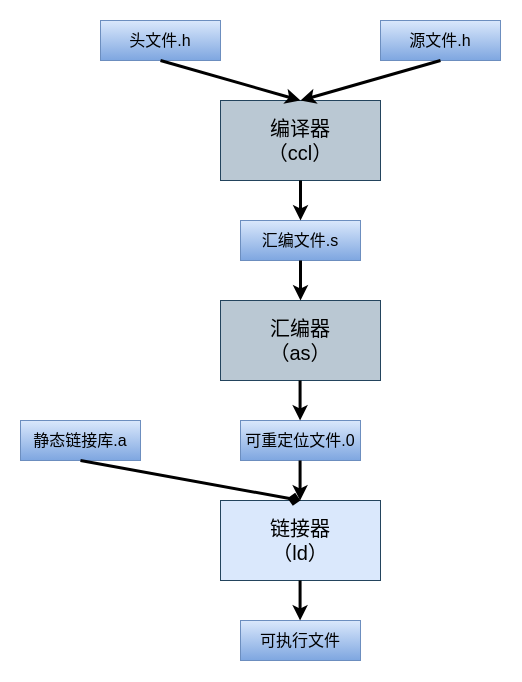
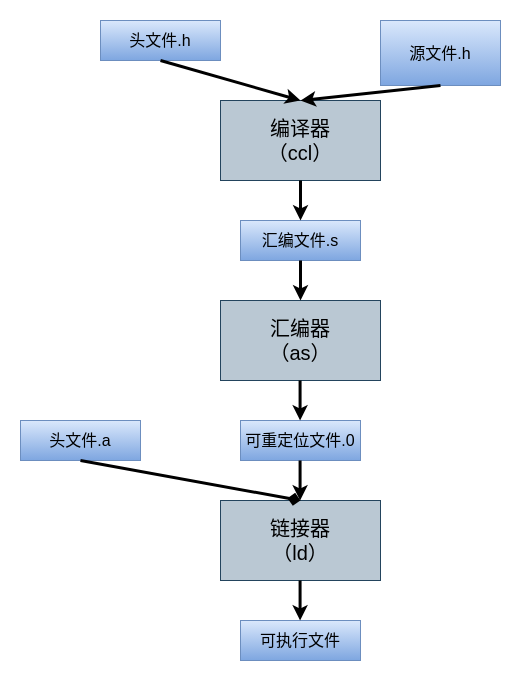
  <mxCell id="0" />
  <mxCell id="1" parent="0" />
  <mxCell id="2" value="&lt;font style=&quot;font-size: 20px&quot;&gt;编译器&lt;br&gt;（ccl）&lt;/font&gt;" style="rounded=0;whiteSpace=wrap;html=1;fontSize=16;fillColor=#bac8d3;strokeColor=#23445d;" vertex="1" parent="1"><mxGeometry x="220" y="100" width="160" height="80" as="geometry" /></mxCell>
- <mxCell id="3" value="&lt;font style=&quot;font-size: 16px&quot;&gt;源文件.h&lt;/font&gt;" style="rounded=0;whiteSpace=wrap;html=1;fontSize=16;fillColor=#dae8fc;strokeColor=#6c8ebf;gradientColor=#7ea6e0;" vertex="1" parent="1"><mxGeometry x="380" y="20" width="120" height="40" as="geometry" /></mxCell>
+ <mxCell id="3" value="&lt;font style=&quot;font-size: 16px&quot;&gt;源文件.h&lt;/font&gt;" style="rounded=0;whiteSpace=wrap;html=1;fontSize=16;fillColor=#dae8fc;strokeColor=#6c8ebf;gradientColor=#7ea6e0;" vertex="1" parent="1"><mxGeometry x="380" y="20" width="120" height="65" as="geometry" /></mxCell>
  <mxCell id="4" value="&lt;font style=&quot;font-size: 20px&quot;&gt;汇编器&lt;br&gt;（as）&lt;/font&gt;" style="rounded=0;whiteSpace=wrap;html=1;fontSize=16;fillColor=#bac8d3;strokeColor=#23445d;" vertex="1" parent="1"><mxGeometry x="220" y="300" width="160" height="80" as="geometry" /></mxCell>
- <mxCell id="5" value="&lt;font style=&quot;font-size: 20px&quot;&gt;链接器&lt;br&gt;（ld）&lt;/font&gt;" style="rounded=0;whiteSpace=wrap;html=1;fontSize=16;fillColor=#dae8fc;strokeColor=#23445d;" vertex="1" parent="1"><mxGeometry x="220" y="500" width="160" height="80" as="geometry" /></mxCell>
+ <mxCell id="5" value="&lt;font style=&quot;font-size: 20px&quot;&gt;链接器&lt;br&gt;（ld）&lt;/font&gt;" style="rounded=0;whiteSpace=wrap;html=1;fontSize=16;fillColor=#bac8d3;strokeColor=#23445d;" vertex="1" parent="1"><mxGeometry x="220" y="500" width="160" height="80" as="geometry" /></mxCell>
  <mxCell id="6" value="&lt;font style=&quot;font-size: 16px&quot;&gt;头文件.h&lt;/font&gt;" style="rounded=0;whiteSpace=wrap;html=1;fontSize=16;fillColor=#dae8fc;strokeColor=#6c8ebf;gradientColor=#7ea6e0;" vertex="1" parent="1"><mxGeometry x="100" y="20" width="120" height="40" as="geometry" /></mxCell>
  <mxCell id="7" value="" style="endArrow=classic;html=1;exitX=0.5;exitY=1;exitDx=0;exitDy=0;entryX=0.5;entryY=0;entryDx=0;entryDy=0;strokeWidth=3;" edge="1" parent="1" source="6" target="2"><mxGeometry width="50" height="50" relative="1" as="geometry"><mxPoint x="470" y="250" as="sourcePoint" /><mxPoint x="520" y="200" as="targetPoint" /></mxGeometry></mxCell>
  <mxCell id="8" value="" style="endArrow=classic;html=1;exitX=0.5;exitY=1;exitDx=0;exitDy=0;strokeWidth=3;" edge="1" parent="1" source="3"><mxGeometry width="50" height="50" relative="1" as="geometry"><mxPoint x="170" y="30" as="sourcePoint" /><mxPoint x="300" y="100" as="targetPoint" /></mxGeometry></mxCell>
  <mxCell id="9" value="&lt;font style=&quot;font-size: 16px&quot;&gt;汇编文件.s&lt;/font&gt;" style="rounded=0;whiteSpace=wrap;html=1;fontSize=16;fillColor=#dae8fc;strokeColor=#6c8ebf;gradientColor=#7ea6e0;" vertex="1" parent="1"><mxGeometry x="240" y="220" width="120" height="40" as="geometry" /></mxCell>
  <mxCell id="10" value="&lt;font style=&quot;font-size: 16px&quot;&gt;可重定位文件.0&lt;/font&gt;" style="rounded=0;whiteSpace=wrap;html=1;fontSize=16;fillColor=#dae8fc;strokeColor=#6c8ebf;gradientColor=#7ea6e0;" vertex="1" parent="1"><mxGeometry x="240" y="420" width="120" height="40" as="geometry" /></mxCell>
- <mxCell id="11" value="&lt;font style=&quot;font-size: 16px&quot;&gt;静态链接库.a&lt;/font&gt;" style="rounded=0;whiteSpace=wrap;html=1;fontSize=16;fillColor=#dae8fc;strokeColor=#6c8ebf;gradientColor=#7ea6e0;" vertex="1" parent="1"><mxGeometry x="20" y="420" width="120" height="40" as="geometry" /></mxCell>
+ <mxCell id="11" value="&lt;font style=&quot;font-size: 16px&quot;&gt;头文件.a&lt;/font&gt;" style="rounded=0;whiteSpace=wrap;html=1;fontSize=16;fillColor=#dae8fc;strokeColor=#6c8ebf;gradientColor=#7ea6e0;" vertex="1" parent="1"><mxGeometry x="20" y="420" width="120" height="40" as="geometry" /></mxCell>
  <mxCell id="12" value="&lt;font style=&quot;font-size: 16px&quot;&gt;可执行文件&lt;/font&gt;" style="rounded=0;whiteSpace=wrap;html=1;fontSize=16;fillColor=#dae8fc;strokeColor=#6c8ebf;gradientColor=#7ea6e0;" vertex="1" parent="1"><mxGeometry x="240" y="620" width="120" height="40" as="geometry" /></mxCell>
  <mxCell id="13" value="" style="endArrow=classic;html=1;exitX=0.5;exitY=1;exitDx=0;exitDy=0;entryX=0.5;entryY=0;entryDx=0;entryDy=0;strokeWidth=3;" edge="1" parent="1" target="9"><mxGeometry width="50" height="50" relative="1" as="geometry"><mxPoint x="300" y="180" as="sourcePoint" /><mxPoint x="440" y="260" as="targetPoint" /></mxGeometry></mxCell>
  <mxCell id="14" value="" style="endArrow=classic;html=1;exitX=0.5;exitY=1;exitDx=0;exitDy=0;entryX=0.5;entryY=0;entryDx=0;entryDy=0;strokeWidth=3;" edge="1" parent="1" source="9" target="4"><mxGeometry width="50" height="50" relative="1" as="geometry"><mxPoint x="299.58" y="300" as="sourcePoint" /><mxPoint x="299.58" y="380" as="targetPoint" /></mxGeometry></mxCell>
  <mxCell id="15" value="" style="endArrow=classic;html=1;exitX=0.5;exitY=1;exitDx=0;exitDy=0;entryX=0.5;entryY=0;entryDx=0;entryDy=0;strokeWidth=3;" edge="1" parent="1"><mxGeometry width="50" height="50" relative="1" as="geometry"><mxPoint x="299.58" y="380" as="sourcePoint" /><mxPoint x="299.58" y="420" as="targetPoint" /></mxGeometry></mxCell>
  <mxCell id="16" value="" style="endArrow=classic;html=1;exitX=0.5;exitY=1;exitDx=0;exitDy=0;entryX=0.5;entryY=0;entryDx=0;entryDy=0;strokeWidth=3;" edge="1" parent="1"><mxGeometry width="50" height="50" relative="1" as="geometry"><mxPoint x="299.58" y="460" as="sourcePoint" /><mxPoint x="299.58" y="500" as="targetPoint" /></mxGeometry></mxCell>
  <mxCell id="17" value="" style="endArrow=classic;html=1;exitX=0.5;exitY=1;exitDx=0;exitDy=0;entryX=0.5;entryY=0;entryDx=0;entryDy=0;strokeWidth=3;" edge="1" parent="1"><mxGeometry width="50" height="50" relative="1" as="geometry"><mxPoint x="299.58" y="580" as="sourcePoint" /><mxPoint x="299.58" y="620" as="targetPoint" /></mxGeometry></mxCell>
  <mxCell id="18" value="" style="endArrow=diamond;html=1;exitX=0.5;exitY=1;exitDx=0;exitDy=0;entryX=0.5;entryY=0;entryDx=0;entryDy=0;strokeWidth=3;" edge="1" parent="1" source="11" target="5"><mxGeometry width="50" height="50" relative="1" as="geometry"><mxPoint x="309.58" y="470" as="sourcePoint" /><mxPoint x="309.58" y="510" as="targetPoint" /></mxGeometry></mxCell>
